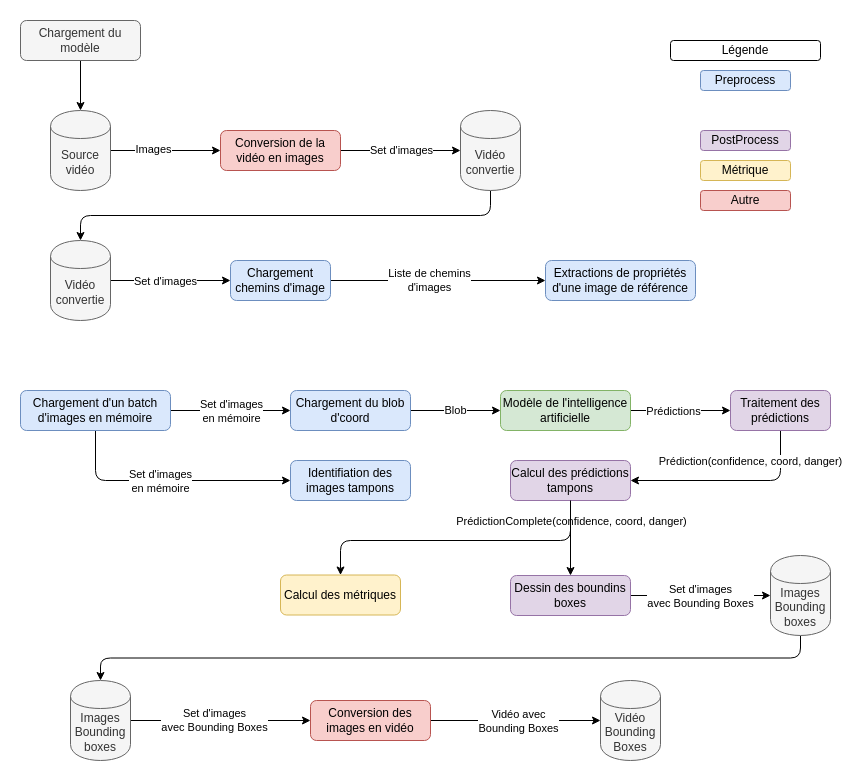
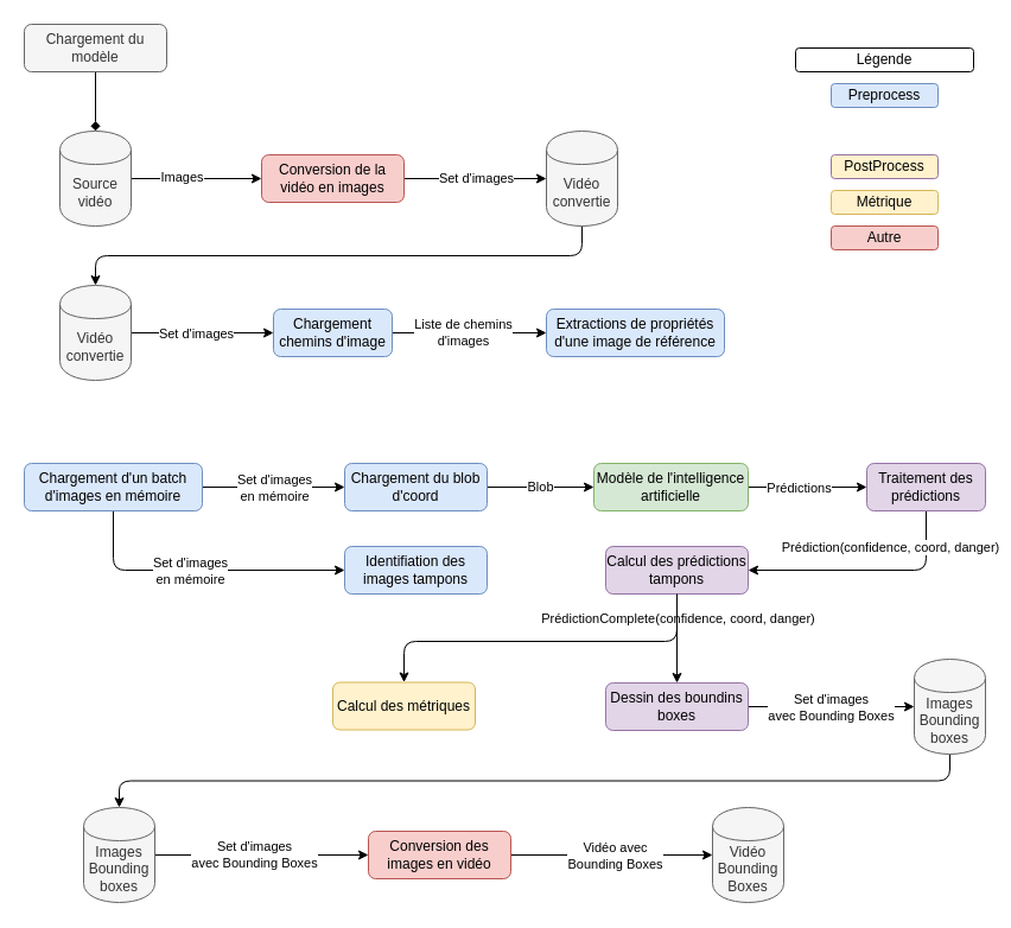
  <mxCell id="0" />
  <mxCell id="1" parent="0" />
  <mxCell id="2" style="edgeStyle=orthogonalEdgeStyle;rounded=0;orthogonalLoop=1;jettySize=auto;html=1;exitX=1;exitY=0.5;exitDx=0;exitDy=0;entryX=0;entryY=0.5;entryDx=0;entryDy=0;" parent="1" source="4" target="7" edge="1"><mxGeometry relative="1" as="geometry"><Array as="points"><mxPoint x="160" y="150" /><mxPoint x="160" y="150" /></Array></mxGeometry></mxCell>
  <mxCell id="3" value="Images" style="edgeLabel;html=1;align=center;verticalAlign=middle;resizable=0;points=[];" parent="2" vertex="1" connectable="0"><mxGeometry x="-0.231" y="2" relative="1" as="geometry"><mxPoint as="offset" /></mxGeometry></mxCell>
  <mxCell id="4" value="&lt;div&gt;Source&lt;/div&gt;&lt;div&gt;vidéo&lt;br&gt;&lt;/div&gt;" style="shape=cylinder;whiteSpace=wrap;html=1;boundedLbl=1;backgroundOutline=1;fillColor=#f5f5f5;strokeColor=#666666;fontColor=#333333;" parent="1" vertex="1"><mxGeometry x="50" y="110" width="60" height="80" as="geometry" /></mxCell>
  <mxCell id="5" style="edgeStyle=orthogonalEdgeStyle;rounded=0;orthogonalLoop=1;jettySize=auto;html=1;exitX=1;exitY=0.5;exitDx=0;exitDy=0;entryX=0;entryY=0.5;entryDx=0;entryDy=0;" parent="1" source="7" target="13" edge="1"><mxGeometry relative="1" as="geometry"><Array as="points"><mxPoint x="370" y="150" /></Array></mxGeometry></mxCell>
  <mxCell id="6" value="Set d'images" style="edgeLabel;html=1;align=center;verticalAlign=middle;resizable=0;points=[];" parent="5" vertex="1" connectable="0"><mxGeometry x="0.001" y="24" relative="1" as="geometry"><mxPoint x="0.01" y="23.97" as="offset" /></mxGeometry></mxCell>
  <mxCell id="7" value="Conversion de la vidéo en images" style="rounded=1;whiteSpace=wrap;html=1;fontSize=12;glass=0;strokeWidth=1;shadow=0;fillColor=#f8cecc;strokeColor=#b85450;" parent="1" vertex="1"><mxGeometry x="220" y="130" width="120" height="40" as="geometry" /></mxCell>
  <mxCell id="8" value="Liste de chemins&lt;br&gt;d'images" style="edgeStyle=orthogonalEdgeStyle;rounded=0;orthogonalLoop=1;jettySize=auto;html=1;exitX=1;exitY=0.5;exitDx=0;exitDy=0;entryX=0;entryY=0.5;entryDx=0;entryDy=0;fillColor=#dae8fc;strokeColor=#000000;" edge="1" parent="1" source="9" target="17"><mxGeometry x="-0.077" relative="1" as="geometry"><mxPoint as="offset" /></mxGeometry></mxCell>
  <mxCell id="9" value="&lt;div&gt;Chargement &lt;br&gt;&lt;/div&gt;&lt;div&gt;chemins d'image&lt;br&gt;&lt;/div&gt;" style="rounded=1;whiteSpace=wrap;html=1;fontSize=12;glass=0;strokeWidth=1;shadow=0;fillColor=#dae8fc;strokeColor=#6c8ebf;" parent="1" vertex="1"><mxGeometry x="230" y="260" width="100" height="40" as="geometry" /></mxCell>
- <mxCell id="10" style="edgeStyle=orthogonalEdgeStyle;rounded=0;orthogonalLoop=1;jettySize=auto;html=1;exitX=0.5;exitY=1;exitDx=0;exitDy=0;entryX=0.5;entryY=0;entryDx=0;entryDy=0;" edge="1" parent="1" source="11" target="4"><mxGeometry relative="1" as="geometry" /></mxCell>
+ <mxCell id="10" style="edgeStyle=orthogonalEdgeStyle;rounded=0;orthogonalLoop=1;jettySize=auto;html=1;exitX=0.5;exitY=1;exitDx=0;exitDy=0;entryX=0.5;entryY=0;entryDx=0;entryDy=0;endArrow=diamond;" edge="1" parent="1" source="11" target="4"><mxGeometry relative="1" as="geometry" /></mxCell>
  <mxCell id="11" value="Chargement du modèle" style="rounded=1;whiteSpace=wrap;html=1;fontSize=12;glass=0;strokeWidth=1;shadow=0;fillColor=#f5f5f5;strokeColor=#666666;fontColor=#333333;" parent="1" vertex="1"><mxGeometry x="20" y="20" width="120" height="40" as="geometry" /></mxCell>
  <mxCell id="12" style="edgeStyle=orthogonalEdgeStyle;rounded=1;orthogonalLoop=1;jettySize=auto;html=1;exitX=0.5;exitY=1;exitDx=0;exitDy=0;entryX=0.5;entryY=0;entryDx=0;entryDy=0;" edge="1" parent="1" source="13" target="16"><mxGeometry relative="1" as="geometry" /></mxCell>
  <mxCell id="13" value="&lt;div&gt;Vidéo&lt;/div&gt;&lt;div&gt;convertie&lt;/div&gt;" style="shape=cylinder;whiteSpace=wrap;html=1;boundedLbl=1;backgroundOutline=1;fillColor=#f5f5f5;strokeColor=#666666;fontColor=#333333;" parent="1" vertex="1"><mxGeometry x="460" y="110" width="60" height="80" as="geometry" /></mxCell>
  <mxCell id="14" style="edgeStyle=orthogonalEdgeStyle;rounded=0;orthogonalLoop=1;jettySize=auto;html=1;exitX=1;exitY=0.5;exitDx=0;exitDy=0;entryX=0;entryY=0.5;entryDx=0;entryDy=0;" edge="1" parent="1" source="16" target="9"><mxGeometry relative="1" as="geometry" /></mxCell>
  <mxCell id="15" value="Set d'images" style="edgeLabel;html=1;align=center;verticalAlign=middle;resizable=0;points=[];" vertex="1" connectable="0" parent="14"><mxGeometry x="-0.236" y="-4" relative="1" as="geometry"><mxPoint x="8" y="-4" as="offset" /></mxGeometry></mxCell>
  <mxCell id="16" value="&lt;div&gt;Vidéo&lt;/div&gt;&lt;div&gt;convertie&lt;/div&gt;" style="shape=cylinder;whiteSpace=wrap;html=1;boundedLbl=1;backgroundOutline=1;fillColor=#f5f5f5;strokeColor=#666666;fontColor=#333333;" vertex="1" parent="1"><mxGeometry x="50" y="240" width="60" height="80" as="geometry" /></mxCell>
- <mxCell id="17" value="Extractions de propriétés d'une image de référence" style="rounded=1;whiteSpace=wrap;html=1;fontSize=12;glass=0;strokeWidth=1;shadow=0;fillColor=#dae8fc;strokeColor=#6c8ebf;" vertex="1" parent="1"><mxGeometry x="545" y="260" width="150" height="40" as="geometry" /></mxCell>
+ <mxCell id="17" value="Extractions de propriétés d'une image de référence" style="rounded=1;whiteSpace=wrap;html=1;fontSize=12;glass=0;strokeWidth=1;shadow=0;fillColor=#dae8fc;strokeColor=#6c8ebf;" vertex="1" parent="1"><mxGeometry x="460" y="260" width="150" height="40" as="geometry" /></mxCell>
  <mxCell id="18" style="edgeStyle=orthogonalEdgeStyle;rounded=0;orthogonalLoop=1;jettySize=auto;html=1;exitX=1;exitY=0.5;exitDx=0;exitDy=0;entryX=0;entryY=0.5;entryDx=0;entryDy=0;" edge="1" parent="1" source="22" target="24"><mxGeometry relative="1" as="geometry" /></mxCell>
  <mxCell id="19" value="&lt;div&gt;Set d'images&lt;/div&gt;&lt;div&gt;en mémoire&lt;br&gt;&lt;/div&gt;" style="edgeLabel;html=1;align=center;verticalAlign=middle;resizable=0;points=[];" vertex="1" connectable="0" parent="18"><mxGeometry x="-0.15" y="1" relative="1" as="geometry"><mxPoint x="9.14" y="1" as="offset" /></mxGeometry></mxCell>
  <mxCell id="20" style="edgeStyle=orthogonalEdgeStyle;rounded=1;orthogonalLoop=1;jettySize=auto;html=1;entryX=0;entryY=0.5;entryDx=0;entryDy=0;exitX=0.5;exitY=1;exitDx=0;exitDy=0;" edge="1" parent="1" source="22" target="25"><mxGeometry relative="1" as="geometry"><mxPoint x="110" y="450" as="sourcePoint" /></mxGeometry></mxCell>
  <mxCell id="21" value="&lt;div&gt;Set d'images&lt;/div&gt;&lt;div&gt;en mémoire&lt;br&gt;&lt;/div&gt;" style="edgeLabel;html=1;align=center;verticalAlign=middle;resizable=0;points=[];" vertex="1" connectable="0" parent="20"><mxGeometry x="-0.067" relative="1" as="geometry"><mxPoint as="offset" /></mxGeometry></mxCell>
  <mxCell id="22" value="Chargement d'un batch d'images en mémoire" style="rounded=1;whiteSpace=wrap;html=1;fontSize=12;glass=0;strokeWidth=1;shadow=0;fillColor=#dae8fc;strokeColor=#6c8ebf;" vertex="1" parent="1"><mxGeometry x="20" y="390" width="150" height="40" as="geometry" /></mxCell>
  <mxCell id="23" value="Blob" style="edgeStyle=orthogonalEdgeStyle;rounded=1;orthogonalLoop=1;jettySize=auto;html=1;exitX=1;exitY=0.5;exitDx=0;exitDy=0;entryX=0;entryY=0.5;entryDx=0;entryDy=0;" edge="1" parent="1" source="24" target="28"><mxGeometry relative="1" as="geometry" /></mxCell>
  <mxCell id="24" value="Chargement du blob d'coord" style="rounded=1;whiteSpace=wrap;html=1;fontSize=12;glass=0;strokeWidth=1;shadow=0;fillColor=#dae8fc;strokeColor=#6c8ebf;" vertex="1" parent="1"><mxGeometry x="290" y="390" width="120" height="40" as="geometry" /></mxCell>
  <mxCell id="25" value="Identifiation des images tampons" style="rounded=1;whiteSpace=wrap;html=1;fontSize=12;glass=0;strokeWidth=1;shadow=0;fillColor=#dae8fc;strokeColor=#6c8ebf;" vertex="1" parent="1"><mxGeometry x="290" y="460" width="120" height="40" as="geometry" /></mxCell>
  <mxCell id="26" style="edgeStyle=orthogonalEdgeStyle;rounded=1;orthogonalLoop=1;jettySize=auto;html=1;exitX=1;exitY=0.5;exitDx=0;exitDy=0;entryX=0;entryY=0.5;entryDx=0;entryDy=0;" edge="1" parent="1" source="28" target="31"><mxGeometry relative="1" as="geometry" /></mxCell>
  <mxCell id="27" value="Prédictions" style="edgeLabel;html=1;align=center;verticalAlign=middle;resizable=0;points=[];" vertex="1" connectable="0" parent="26"><mxGeometry x="-0.292" y="-1" relative="1" as="geometry"><mxPoint x="7.5" y="-1" as="offset" /></mxGeometry></mxCell>
  <mxCell id="28" value="Modèle de l'intelligence artificielle" style="rounded=1;whiteSpace=wrap;html=1;fontSize=12;glass=0;strokeWidth=1;shadow=0;fillColor=#d5e8d4;strokeColor=#82b366;" vertex="1" parent="1"><mxGeometry x="500" y="390" width="130" height="40" as="geometry" /></mxCell>
  <mxCell id="29" style="edgeStyle=orthogonalEdgeStyle;rounded=1;orthogonalLoop=1;jettySize=auto;html=1;exitX=0.5;exitY=1;exitDx=0;exitDy=0;entryX=1;entryY=0.5;entryDx=0;entryDy=0;" edge="1" parent="1" source="31" target="34"><mxGeometry relative="1" as="geometry" /></mxCell>
  <mxCell id="30" value="Prédiction(confidence, coord, danger)" style="edgeLabel;html=1;align=center;verticalAlign=middle;resizable=0;points=[];" vertex="1" connectable="0" parent="29"><mxGeometry x="0.058" relative="1" as="geometry"><mxPoint x="25.83" y="-20" as="offset" /></mxGeometry></mxCell>
  <mxCell id="31" value="Traitement des prédictions" style="rounded=1;whiteSpace=wrap;html=1;fontSize=12;glass=0;strokeWidth=1;shadow=0;fillColor=#e1d5e7;strokeColor=#9673a6;" vertex="1" parent="1"><mxGeometry x="730" y="390" width="100" height="40" as="geometry" /></mxCell>
  <mxCell id="32" style="edgeStyle=orthogonalEdgeStyle;rounded=1;orthogonalLoop=1;jettySize=auto;html=1;exitX=0.5;exitY=1;exitDx=0;exitDy=0;entryX=0.5;entryY=0;entryDx=0;entryDy=0;" edge="1" parent="1" source="34" target="38"><mxGeometry relative="1" as="geometry" /></mxCell>
  <mxCell id="33" value="&lt;div&gt;PrédictionComplete(confidence, coord, danger)&lt;/div&gt;" style="edgeLabel;html=1;align=center;verticalAlign=middle;resizable=0;points=[];" vertex="1" connectable="0" parent="32"><mxGeometry x="-0.3" y="2" relative="1" as="geometry"><mxPoint x="-2" y="-5.83" as="offset" /></mxGeometry></mxCell>
  <mxCell id="34" value="Calcul des prédictions tampons" style="rounded=1;whiteSpace=wrap;html=1;fontSize=12;glass=0;strokeWidth=1;shadow=0;fillColor=#e1d5e7;strokeColor=#9673a6;" vertex="1" parent="1"><mxGeometry x="510" y="460" width="120" height="40" as="geometry" /></mxCell>
  <mxCell id="35" style="edgeStyle=orthogonalEdgeStyle;rounded=1;orthogonalLoop=1;jettySize=auto;html=1;exitX=1;exitY=0.5;exitDx=0;exitDy=0;entryX=0;entryY=0.5;entryDx=0;entryDy=0;" edge="1" parent="1" source="38" target="40"><mxGeometry relative="1" as="geometry" /></mxCell>
  <mxCell id="36" value="&lt;div&gt;Set d'images&lt;/div&gt;&lt;div&gt;avec Bounding Boxes&lt;br&gt;&lt;/div&gt;" style="edgeLabel;html=1;align=center;verticalAlign=middle;resizable=0;points=[];" vertex="1" connectable="0" parent="35"><mxGeometry x="-0.236" y="-2" relative="1" as="geometry"><mxPoint x="16.67" y="-2" as="offset" /></mxGeometry></mxCell>
  <mxCell id="37" style="edgeStyle=orthogonalEdgeStyle;rounded=1;orthogonalLoop=1;jettySize=auto;html=1;exitX=0.5;exitY=1;exitDx=0;exitDy=0;entryX=0.5;entryY=0;entryDx=0;entryDy=0;" edge="1" parent="1" source="34" target="45"><mxGeometry relative="1" as="geometry"><Array as="points"><mxPoint x="570" y="540" /><mxPoint x="340" y="540" /></Array></mxGeometry></mxCell>
  <mxCell id="38" value="Dessin des boundins boxes" style="rounded=1;whiteSpace=wrap;html=1;fontSize=12;glass=0;strokeWidth=1;shadow=0;fillColor=#e1d5e7;strokeColor=#9673a6;" vertex="1" parent="1"><mxGeometry x="510" y="575" width="120" height="40" as="geometry" /></mxCell>
  <mxCell id="39" style="edgeStyle=orthogonalEdgeStyle;rounded=1;orthogonalLoop=1;jettySize=auto;html=1;exitX=0.5;exitY=1;exitDx=0;exitDy=0;entryX=0.5;entryY=0;entryDx=0;entryDy=0;" edge="1" parent="1" source="40" target="43"><mxGeometry relative="1" as="geometry" /></mxCell>
  <mxCell id="40" value="Images Bounding boxes" style="shape=cylinder;whiteSpace=wrap;html=1;boundedLbl=1;backgroundOutline=1;fillColor=#f5f5f5;strokeColor=#666666;fontColor=#333333;" vertex="1" parent="1"><mxGeometry x="770" y="555" width="60" height="80" as="geometry" /></mxCell>
  <mxCell id="41" style="edgeStyle=orthogonalEdgeStyle;rounded=1;orthogonalLoop=1;jettySize=auto;html=1;exitX=1;exitY=0.5;exitDx=0;exitDy=0;entryX=0;entryY=0.5;entryDx=0;entryDy=0;" edge="1" parent="1" source="43" target="48"><mxGeometry relative="1" as="geometry" /></mxCell>
  <mxCell id="42" value="&lt;div&gt;Set d'images&lt;/div&gt;&lt;div&gt;avec Bounding Boxes&lt;br&gt;&lt;/div&gt;" style="edgeLabel;html=1;align=center;verticalAlign=middle;resizable=0;points=[];" vertex="1" connectable="0" parent="41"><mxGeometry x="-0.241" y="1" relative="1" as="geometry"><mxPoint x="15.83" as="offset" /></mxGeometry></mxCell>
  <mxCell id="43" value="Images Bounding boxes" style="shape=cylinder;whiteSpace=wrap;html=1;boundedLbl=1;backgroundOutline=1;fillColor=#f5f5f5;strokeColor=#666666;fontColor=#333333;" vertex="1" parent="1"><mxGeometry x="70" y="680" width="60" height="80" as="geometry" /></mxCell>
  <mxCell id="44" value="&lt;div&gt;Vidéo&lt;/div&gt;&lt;div&gt;Bounding&lt;/div&gt;&lt;div&gt;Boxes&lt;br&gt;&lt;/div&gt;" style="shape=cylinder;whiteSpace=wrap;html=1;boundedLbl=1;backgroundOutline=1;fillColor=#f5f5f5;strokeColor=#666666;fontColor=#333333;" vertex="1" parent="1"><mxGeometry x="600" y="680" width="60" height="80" as="geometry" /></mxCell>
  <mxCell id="45" value="Calcul des métriques" style="rounded=1;whiteSpace=wrap;html=1;fontSize=12;glass=0;strokeWidth=1;shadow=0;fillColor=#fff2cc;strokeColor=#d6b656;" vertex="1" parent="1"><mxGeometry x="280" y="574.5" width="120" height="40" as="geometry" /></mxCell>
  <mxCell id="46" style="edgeStyle=orthogonalEdgeStyle;rounded=1;orthogonalLoop=1;jettySize=auto;html=1;exitX=1;exitY=0.5;exitDx=0;exitDy=0;entryX=0;entryY=0.5;entryDx=0;entryDy=0;" edge="1" parent="1" source="48" target="44"><mxGeometry relative="1" as="geometry" /></mxCell>
  <mxCell id="47" value="&lt;div&gt;Vidéo avec &lt;br&gt;&lt;/div&gt;&lt;div&gt;Bounding Boxes&lt;/div&gt;" style="edgeLabel;html=1;align=center;verticalAlign=middle;resizable=0;points=[];" vertex="1" connectable="0" parent="46"><mxGeometry x="-0.252" y="-2" relative="1" as="geometry"><mxPoint x="23.5" y="-2" as="offset" /></mxGeometry></mxCell>
  <mxCell id="48" value="Conversion des images en vidéo" style="rounded=1;whiteSpace=wrap;html=1;fontSize=12;glass=0;strokeWidth=1;shadow=0;fillColor=#f8cecc;strokeColor=#b85450;" vertex="1" parent="1"><mxGeometry x="310" y="700" width="120" height="40" as="geometry" /></mxCell>
  <mxCell id="49" value="Preprocess" style="rounded=1;whiteSpace=wrap;html=1;fontSize=12;glass=0;strokeWidth=1;shadow=0;fillColor=#dae8fc;strokeColor=#6c8ebf;" vertex="1" parent="1"><mxGeometry x="700" y="70" width="90" height="20" as="geometry" /></mxCell>
- <mxCell id="50" value="PostProcess" style="rounded=1;whiteSpace=wrap;html=1;fontSize=12;glass=0;strokeWidth=1;shadow=0;fillColor=#e1d5e7;strokeColor=#9673a6;" vertex="1" parent="1"><mxGeometry x="700" y="130" width="90" height="20" as="geometry" /></mxCell>
+ <mxCell id="50" value="PostProcess" style="rounded=1;whiteSpace=wrap;html=1;fontSize=12;glass=0;strokeWidth=1;shadow=0;fillColor=#fff2cc;strokeColor=#9673a6;" vertex="1" parent="1"><mxGeometry x="700" y="130" width="90" height="20" as="geometry" /></mxCell>
  <mxCell id="51" value="Métrique" style="rounded=1;whiteSpace=wrap;html=1;fontSize=12;glass=0;strokeWidth=1;shadow=0;fillColor=#fff2cc;strokeColor=#d6b656;" vertex="1" parent="1"><mxGeometry x="700" y="160" width="90" height="20" as="geometry" /></mxCell>
  <mxCell id="52" value="Autre" style="rounded=1;whiteSpace=wrap;html=1;fontSize=12;glass=0;strokeWidth=1;shadow=0;fillColor=#f8cecc;strokeColor=#b85450;" vertex="1" parent="1"><mxGeometry x="700" y="190" width="90" height="20" as="geometry" /></mxCell>
  <mxCell id="53" value="Légende" style="rounded=1;whiteSpace=wrap;html=1;fontSize=12;glass=0;strokeWidth=1;shadow=0;" vertex="1" parent="1"><mxGeometry x="670" y="40" width="150" height="20" as="geometry" /></mxCell>
